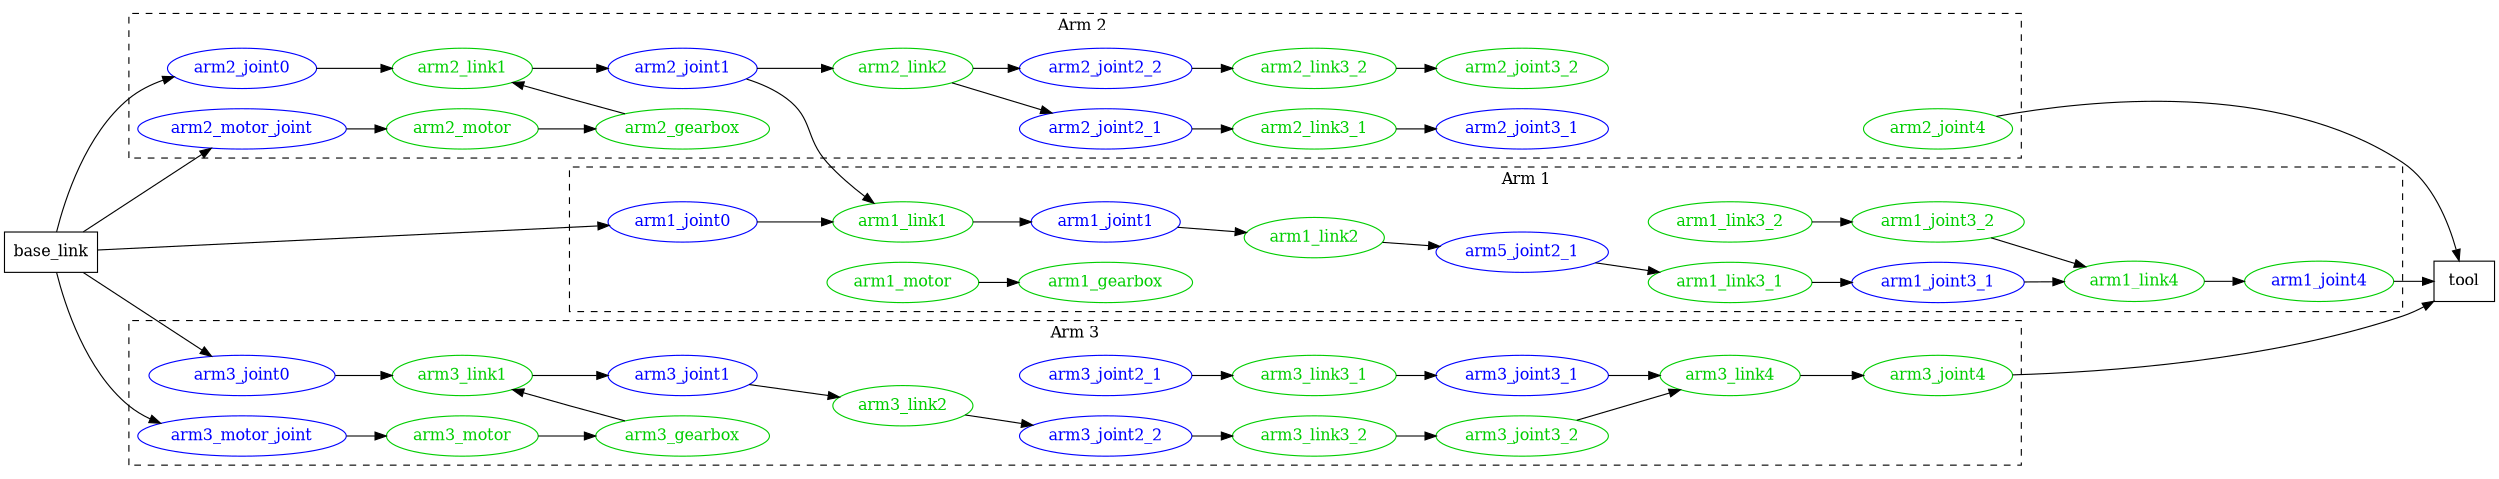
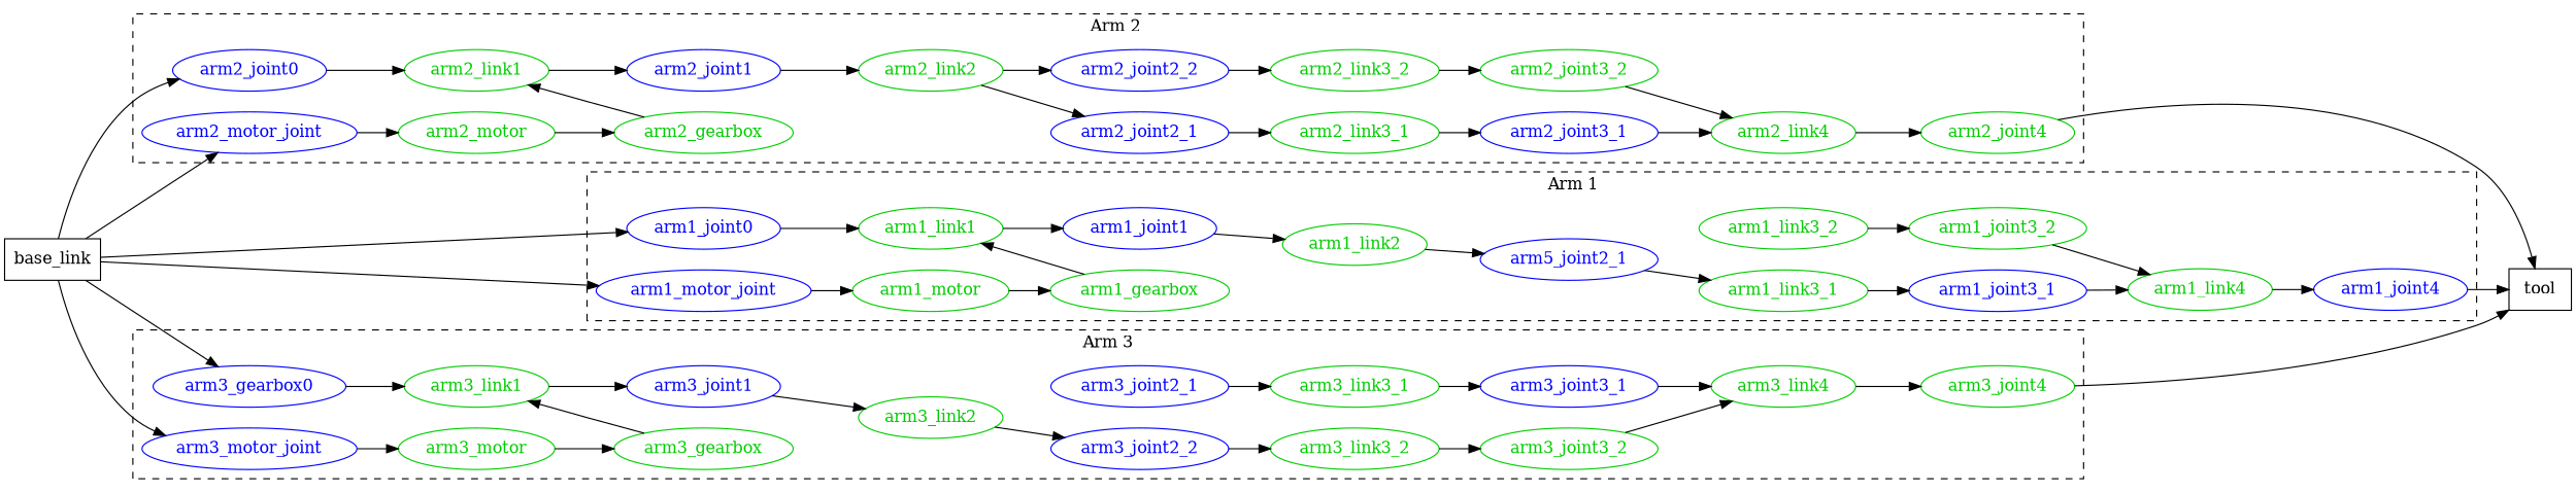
  digraph {
    compound=true
    rankdir=LR
    node [color=green3 fontcolor=green3 shape=ellipse]
    n1 [label=arm1_link1]
    n2 [label=arm1_motor]
    n3 [label=arm1_link2]
    n4 [color=blue fontcolor=blue label=arm5_joint2_1]
    n5 [label=arm1_link3_1]
    arm1_joint3_1 [color=blue fontcolor=blue]
    n7 [label=arm1_link4]
-   arm1_joint4 [fontcolor=blue]
+   arm1_joint4 [color=blue fontcolor=blue]
    n9 [label=arm1_link3_2]
    arm1_joint3_2
    arm1_joint1 [color=blue fontcolor=blue]
    arm1_gearbox
    arm1_joint0 [color=blue fontcolor=blue]
+   arm1_motor_joint [color=blue fontcolor=blue]
    n15 [label=arm2_link1]
    n16 [label=arm2_motor]
    n17 [label=arm2_link2]
    arm2_joint2_1 [color=blue fontcolor=blue]
    arm2_joint2_2 [color=blue fontcolor=blue]
    n20 [label=arm2_link3_1]
    arm2_joint3_1 [color=blue fontcolor=blue]
+   n22 [label=arm2_link4]
    arm2_joint4
    n24 [label=arm2_link3_2]
    arm2_joint3_2
    arm2_joint1 [color=blue fontcolor=blue]
    arm2_gearbox
    arm2_joint0 [color=blue fontcolor=blue]
    arm2_motor_joint [color=blue fontcolor=blue]
    n30 [label=arm3_link1]
    n31 [label=arm3_motor]
    n32 [label=arm3_link2]
    arm3_joint2_1 [color=blue fontcolor=blue]
    arm3_joint2_2 [color=blue fontcolor=blue]
    n35 [label=arm3_link3_1]
    arm3_joint3_1 [color=blue fontcolor=blue]
    n37 [label=arm3_link4]
    arm3_joint4
    n39 [label=arm3_link3_2]
    arm3_joint3_2
    arm3_joint1 [color=blue fontcolor=blue]
    arm3_gearbox
-   arm3_joint0 [color=blue fontcolor=blue]
+   arm3_joint0 [color=blue fontcolor=blue label=arm3_gearbox0]
    arm3_motor_joint [color=blue fontcolor=blue]
    n45 [label=tool shape=box color="" fontcolor=""]
    n46 [label=base_link shape=box color="" fontcolor=""]
    subgraph cluster_1 {
      label="                Arm 1"
      style=dashed
      n3
      n4
      n5
      arm1_joint3_1
      n7
      arm1_joint4
      n9
      arm1_joint3_2
      arm1_joint1
      arm1_gearbox
      arm1_joint0
+     arm1_motor_joint
      subgraph sub_2 {
        label="                Arm 1"
        rank=same
        style=dashed
        n1
        n2
      }
    }
    subgraph cluster_3 {
      label="   Arm 2"
      style=dashed
      n17
      arm2_joint2_1
      arm2_joint2_2
      n20
      arm2_joint3_1
+     n22
      arm2_joint4
      n24
      arm2_joint3_2
      arm2_joint1
      arm2_gearbox
      arm2_joint0
      arm2_motor_joint
      subgraph sub_4 {
        label="   Arm 2"
        rank=same
        style=dashed
        n15
        n16
      }
    }
    subgraph cluster_5 {
      label="Arm 3"
      style=dashed
      n32
      arm3_joint2_1
      arm3_joint2_2
      n35
      arm3_joint3_1
      n37
      arm3_joint4
      n39
      arm3_joint3_2
      arm3_joint1
      arm3_gearbox
      arm3_joint0
      arm3_motor_joint
      subgraph sub_6 {
        label="Arm 3"
        rank=same
        style=dashed
        n30
        n31
      }
    }
    n1 -> arm1_joint1
    n2 -> arm1_gearbox
    n3 -> n4
    n4 -> n5
    n5 -> arm1_joint3_1
    arm1_joint3_1 -> n7
    n7 -> arm1_joint4
    arm1_joint4 -> n45
    n9 -> arm1_joint3_2
    arm1_joint3_2 -> n7
    arm1_joint1 -> n3
-   arm2_joint1 -> n1
+   arm1_gearbox -> n1
    arm1_joint0 -> n1
+   arm1_motor_joint -> n2
    n15 -> arm2_joint1
    n16 -> arm2_gearbox
    n17 -> arm2_joint2_1
    n17 -> arm2_joint2_2
    arm2_joint2_1 -> n20
    arm2_joint2_2 -> n24
    n20 -> arm2_joint3_1
+   arm2_joint3_1 -> n22
+   n22 -> arm2_joint4
    arm2_joint4 -> n45
    n24 -> arm2_joint3_2
+   arm2_joint3_2 -> n22
    arm2_joint1 -> n17
    arm2_gearbox -> n15
    arm2_joint0 -> n15
    arm2_motor_joint -> n16
    n30 -> arm3_joint1
    n31 -> arm3_gearbox
    n32 -> arm3_joint2_2
    arm3_joint2_1 -> n35
    arm3_joint2_2 -> n39
    n35 -> arm3_joint3_1
    arm3_joint3_1 -> n37
    n37 -> arm3_joint4
    arm3_joint4 -> n45
    n39 -> arm3_joint3_2
    arm3_joint3_2 -> n37
    arm3_joint1 -> n32
    arm3_gearbox -> n30
    arm3_joint0 -> n30
    arm3_motor_joint -> n31
    n46 -> arm1_joint0
+   n46 -> arm1_motor_joint
    n46 -> arm2_joint0
    n46 -> arm2_motor_joint
    n46 -> arm3_joint0
    n46 -> arm3_motor_joint
  }
